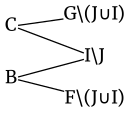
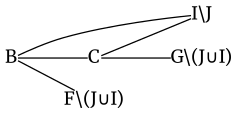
  digraph {
    rankdir=LR
    fontname=Merriweather
    node [fontname=Merriweather fontsize=14 shape=plain]
    edge [arrowhead=none fontsize=8 fontname=Merriweather]
    n1 [label=C]
    n2 [label="I\\J"]
    n3 [label="G\\(J∪I)"]
    n4 [label=B]
    n5 [label="F\\(J∪I)"]
    n1 -> n2
    n1 -> n3
+   n4 -> n1
    n4 -> n2
    n4 -> n5
  }
